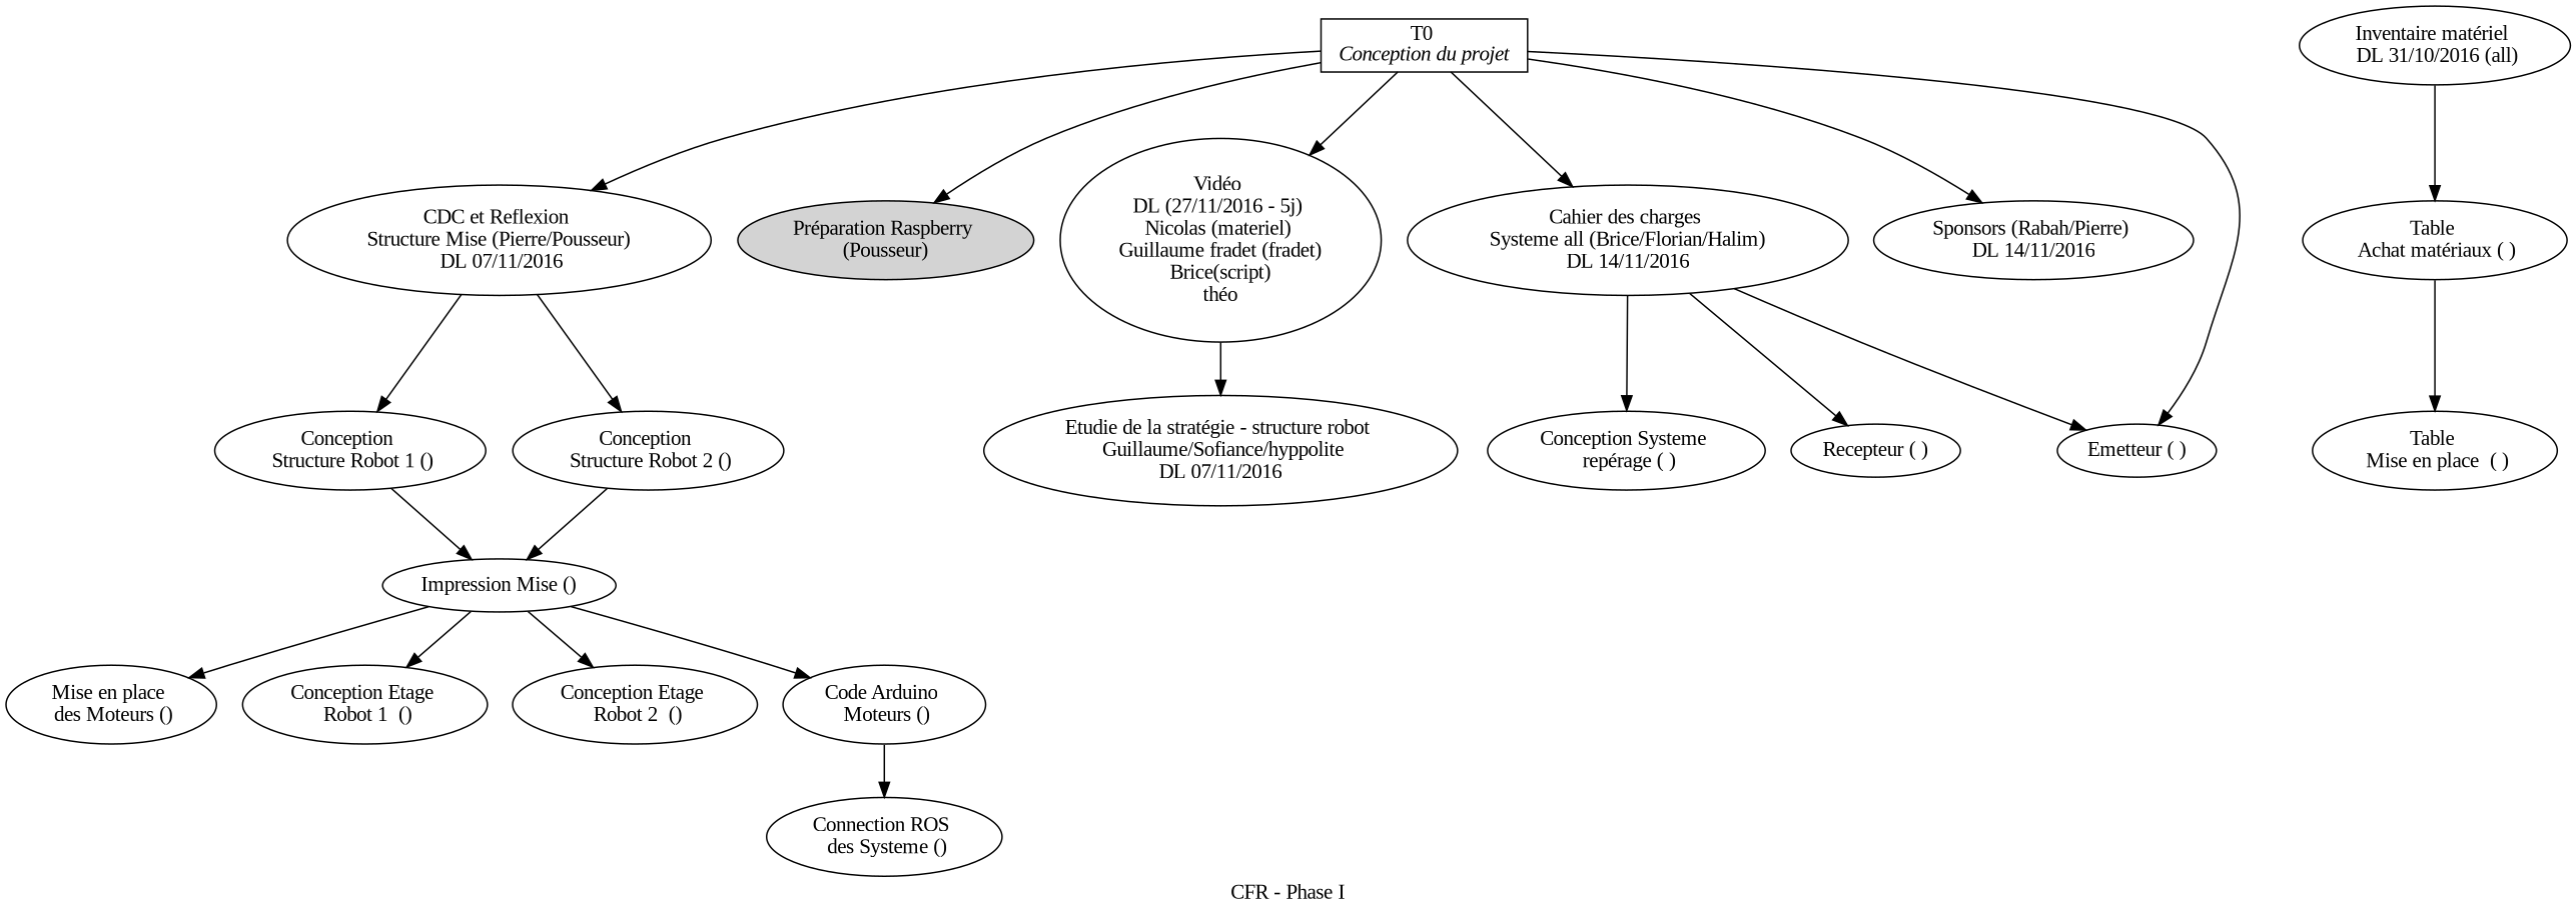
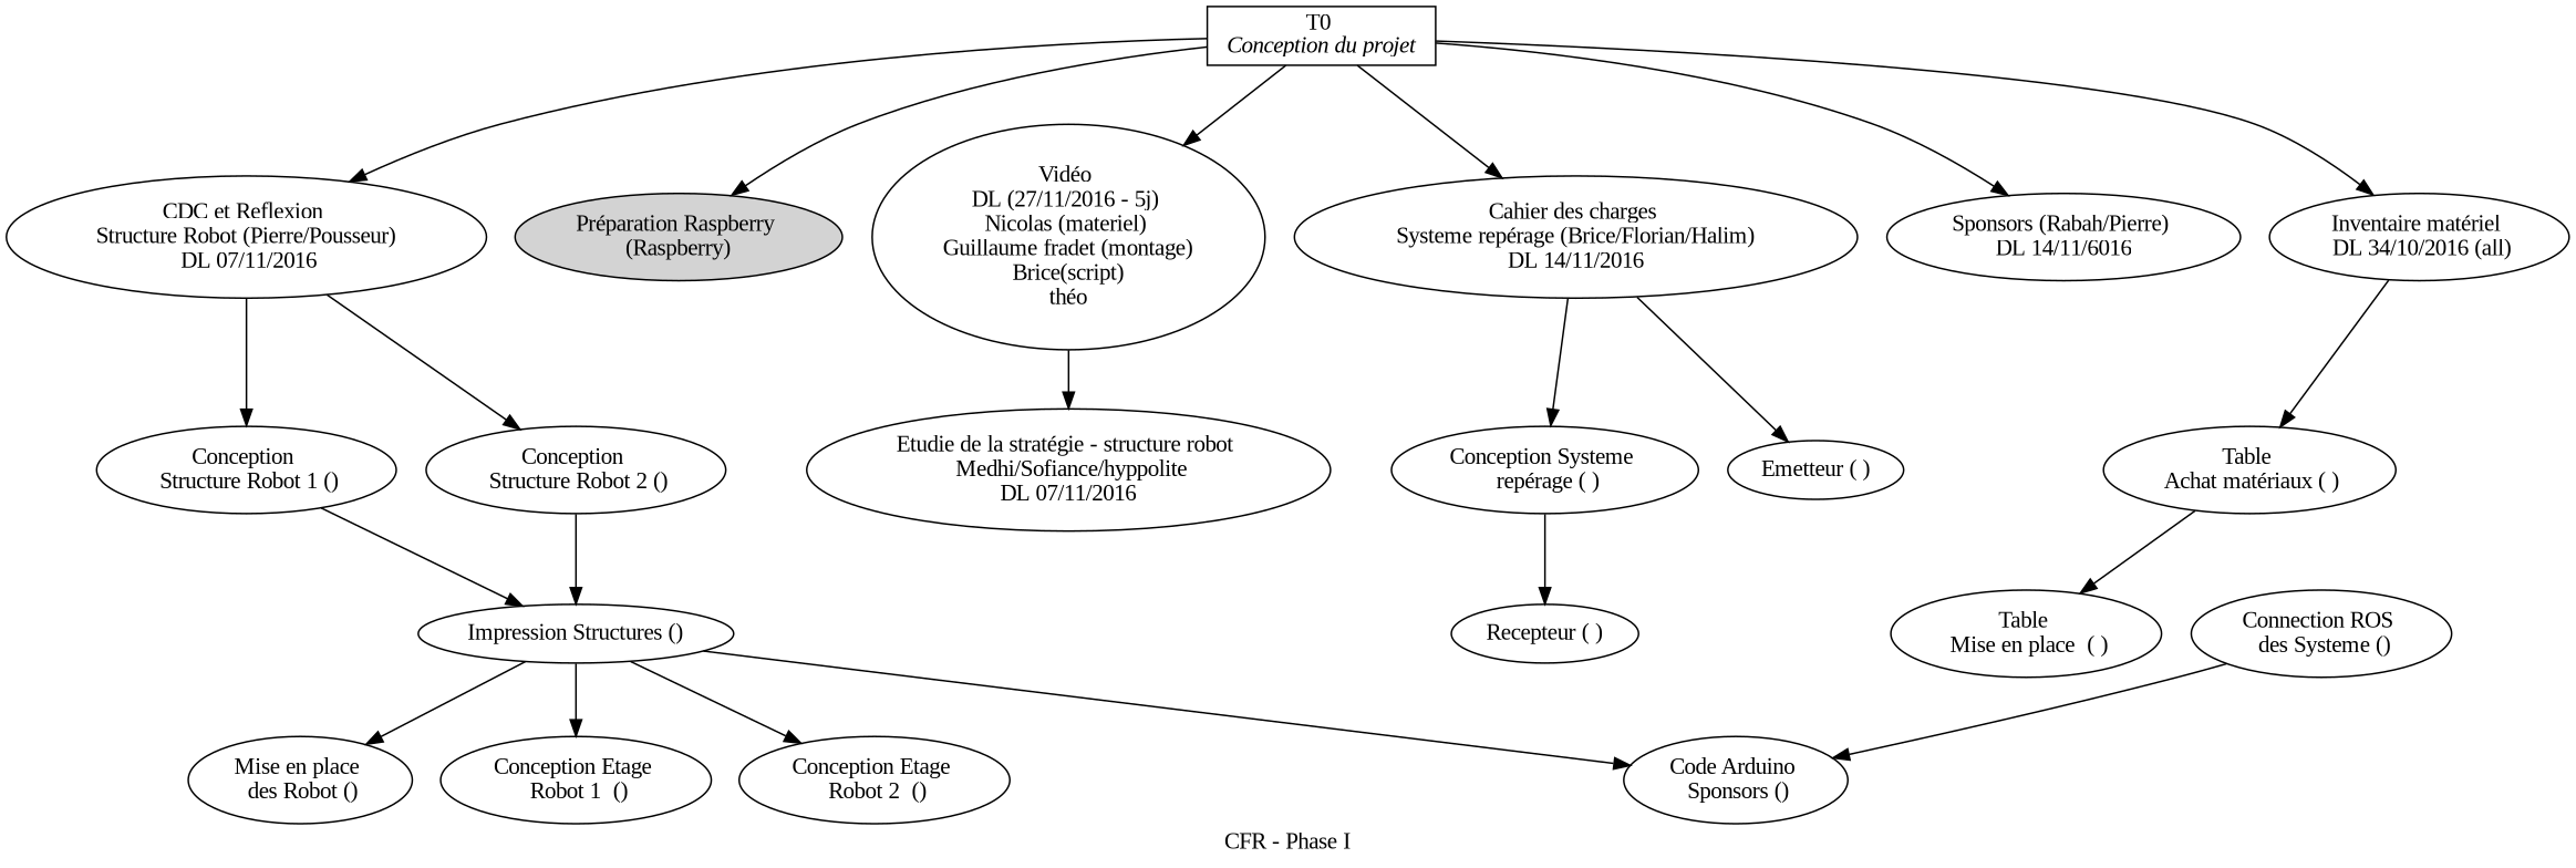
  digraph {
    fontname="Liberation Serif"
    label="CFR - Phase I"
    node [fontname="Liberation Serif"]
    edge [fontname="Liberation Serif"]
    n1 [label=<T0 <br/> <I>Conception du projet </I>> shape=box]
-   n2 [label=<CDC et Reflexion <br/> Structure Mise (Pierre/Pousseur) <br/> DL 07/11/2016>]
-   n3 [label=<Préparation Raspberry <br/> (Pousseur) > style=filled]
-   n4 [label=<Vidéo <br/>DL (27/11/2016 - 5j) <br/>Nicolas (materiel) <br/>Guillaume fradet (fradet)<br/>Brice(script)<br/>théo>]
-   n5 [label=<Cahier des charges <br/> Systeme all (Brice/Florian/Halim) <br/> DL 14/11/2016 >]
-   n6 [label=<Sponsors (Rabah/Pierre) <br/> DL 14/11/2016 >]
-   n7 [label=<Inventaire matériel <br/> DL 31/10/2016 (all)>]
+   n2 [label=<CDC et Reflexion <br/> Structure Robot (Pierre/Pousseur) <br/> DL 07/11/2016>]
+   n3 [label=<Préparation Raspberry <br/> (Raspberry) > style=filled]
+   n4 [label=<Vidéo <br/>DL (27/11/2016 - 5j) <br/>Nicolas (materiel) <br/>Guillaume fradet (montage)<br/>Brice(script)<br/>théo>]
+   n5 [label=<Cahier des charges <br/> Systeme repérage (Brice/Florian/Halim) <br/> DL 14/11/2016 >]
+   n6 [label=<Sponsors (Rabah/Pierre) <br/> DL 14/11/6016 >]
+   n7 [label=<Inventaire matériel <br/> DL 34/10/2016 (all)>]
    n8 [label=<Conception <br/> Structure Robot 1 ()>]
    n9 [label=<Conception <br/> Structure Robot 2 ()>]
-   n10 [label=<Etudie de la stratégie - structure robot <br/> Guillaume/Sofiance/hyppolite<br/>DL 07/11/2016>]
+   n10 [label=<Etudie de la stratégie - structure robot <br/> Medhi/Sofiance/hyppolite<br/>DL 07/11/2016>]
    n11 [label=<Conception Systeme <br/> repérage ( )>]
    n12 [label=<Emetteur ( )>]
    n13 [label=<Table <br/> Achat matériaux ( )>]
    n14 [label=<Table <br/> Mise en place  ( )>]
-   n15 [label="Impression Mise ()"]
-   n16 [label=<Mise en place <br/> des Moteurs ()>]
+   n15 [label="Impression Structures ()"]
+   n16 [label=<Mise en place <br/> des Robot ()>]
    n17 [label=<Conception Etage <br/> Robot 1  ()>]
    n18 [label=<Conception Etage <br/> Robot 2  ()>]
-   n19 [label=<Code Arduino <br/> Moteurs ()>]
+   n19 [label=<Code Arduino <br/> Sponsors ()>]
    n20 [label=<Recepteur ( )>]
    n21 [label=<Connection ROS <br/> des Systeme ()>]
    n1 -> n2
    n1 -> n3
    n1 -> n4
    n1 -> n5
    n1 -> n6
-   n1 -> n12
+   n1 -> n7
    n2 -> n8
    n2 -> n9
    n4 -> n10
    n5 -> n11
    n5 -> n12
    n7 -> n13
    n8 -> n15
    n9 -> n15
-   n5 -> n20
+   n11 -> n20
    n13 -> n14
    n15 -> n16
    n15 -> n17
    n15 -> n18
    n15 -> n19
-   n19 -> n21
+   n21 -> n19
  }
